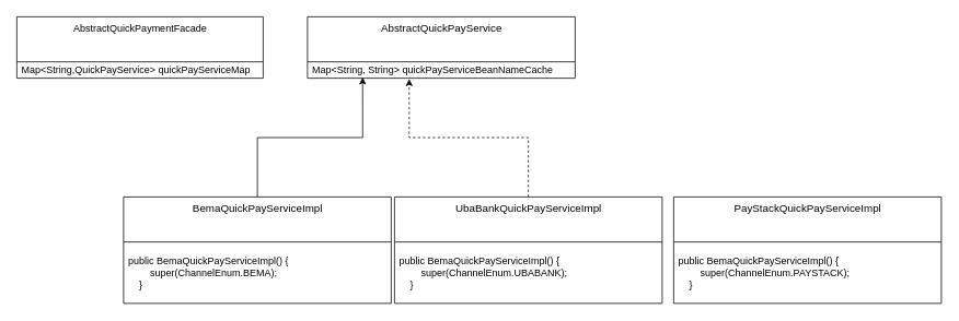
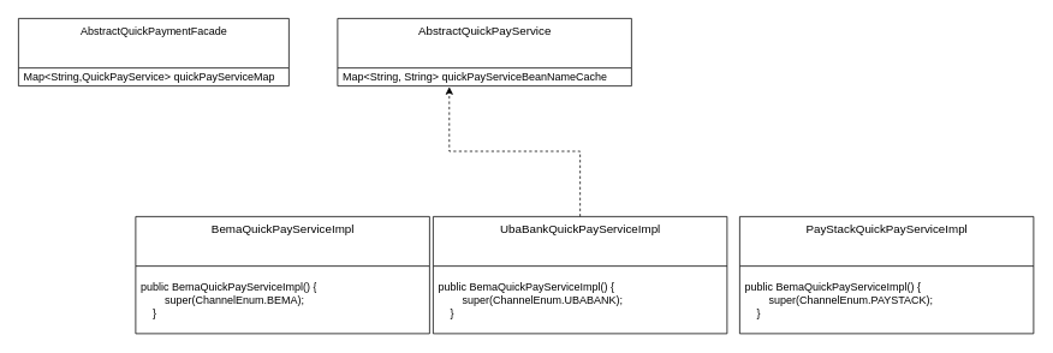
  <mxCell id="0" />
  <mxCell id="1" parent="0" />
  <mxCell id="2" value="AbstractQuickPaymentFacade" style="swimlane;fontStyle=0;align=center;verticalAlign=top;childLayout=stackLayout;horizontal=1;startSize=55;horizontalStack=0;resizeParent=1;resizeParentMax=0;resizeLast=0;collapsible=0;marginBottom=0;html=1;" vertex="1" parent="1"><mxGeometry x="20" y="20" width="300" height="75" as="geometry" /></mxCell>
  <mxCell id="3" value="Map&amp;lt;String,QuickPayService&amp;gt; quickPayServiceMap" style="text;html=1;strokeColor=none;fillColor=none;align=left;verticalAlign=middle;spacingLeft=4;spacingRight=4;overflow=hidden;rotatable=0;points=[[0,0.5],[1,0.5]];portConstraint=eastwest;" vertex="1" parent="2"><mxGeometry y="55" width="300" height="20" as="geometry" /></mxCell>
  <mxCell id="4" value="&lt;span style=&quot;font-size: 13.067px&quot;&gt;AbstractQuickPayService&lt;/span&gt;" style="swimlane;fontStyle=0;align=center;verticalAlign=top;childLayout=stackLayout;horizontal=1;startSize=55;horizontalStack=0;resizeParent=1;resizeParentMax=0;resizeLast=0;collapsible=0;marginBottom=0;html=1;" vertex="1" parent="1"><mxGeometry x="374" y="20" width="326" height="75" as="geometry" /></mxCell>
  <mxCell id="5" value="Map&amp;lt;String, String&amp;gt; quickPayServiceBeanNameCache" style="text;html=1;strokeColor=none;fillColor=none;align=left;verticalAlign=middle;spacingLeft=4;spacingRight=4;overflow=hidden;rotatable=0;points=[[0,0.5],[1,0.5]];portConstraint=eastwest;" vertex="1" parent="4"><mxGeometry y="55" width="326" height="20" as="geometry" /></mxCell>
- <mxCell id="6" style="edgeStyle=orthogonalEdgeStyle;rounded=0;orthogonalLoop=1;jettySize=auto;html=1;entryX=0.206;entryY=0.95;entryDx=0;entryDy=0;entryPerimeter=0;" edge="1" parent="1" source="7" target="5"><mxGeometry relative="1" as="geometry" /></mxCell>
  <mxCell id="7" value="&lt;span style=&quot;font-size: 13.067px&quot;&gt;BemaQuickPayServiceImpl&lt;/span&gt;" style="swimlane;fontStyle=0;align=center;verticalAlign=top;childLayout=stackLayout;horizontal=1;startSize=55;horizontalStack=0;resizeParent=1;resizeParentMax=0;resizeLast=0;collapsible=0;marginBottom=0;html=1;" vertex="1" parent="1"><mxGeometry x="150" y="240" width="326" height="130" as="geometry" /></mxCell>
  <mxCell id="8" value="&lt;div&gt;public BemaQuickPayServiceImpl() {&lt;/div&gt;&lt;div&gt;&amp;nbsp; &amp;nbsp; &amp;nbsp; &amp;nbsp; super(ChannelEnum.BEMA);&lt;/div&gt;&lt;div&gt;&amp;nbsp; &amp;nbsp; }&lt;/div&gt;" style="text;html=1;strokeColor=none;fillColor=none;align=left;verticalAlign=middle;spacingLeft=4;spacingRight=4;overflow=hidden;rotatable=0;points=[[0,0.5],[1,0.5]];portConstraint=eastwest;" vertex="1" parent="7"><mxGeometry y="55" width="326" height="75" as="geometry" /></mxCell>
  <mxCell id="9" style="edgeStyle=orthogonalEdgeStyle;rounded=0;orthogonalLoop=1;jettySize=auto;html=1;entryX=0.38;entryY=1.05;entryDx=0;entryDy=0;entryPerimeter=0;dashed=1;" edge="1" parent="1" source="10" target="5"><mxGeometry relative="1" as="geometry" /></mxCell>
  <mxCell id="10" value="&lt;span style=&quot;font-size: 13.067px&quot;&gt;UbaBankQuickPayServiceImpl&lt;/span&gt;" style="swimlane;fontStyle=0;align=center;verticalAlign=top;childLayout=stackLayout;horizontal=1;startSize=55;horizontalStack=0;resizeParent=1;resizeParentMax=0;resizeLast=0;collapsible=0;marginBottom=0;html=1;" vertex="1" parent="1"><mxGeometry x="480" y="240" width="326" height="130" as="geometry" /></mxCell>
  <mxCell id="11" value="&lt;div&gt;public BemaQuickPayServiceImpl() {&lt;/div&gt;&lt;div&gt;&amp;nbsp; &amp;nbsp; &amp;nbsp; &amp;nbsp; super(ChannelEnum.UBABANK);&lt;/div&gt;&lt;div&gt;&amp;nbsp; &amp;nbsp; }&lt;/div&gt;" style="text;html=1;strokeColor=none;fillColor=none;align=left;verticalAlign=middle;spacingLeft=4;spacingRight=4;overflow=hidden;rotatable=0;points=[[0,0.5],[1,0.5]];portConstraint=eastwest;" vertex="1" parent="10"><mxGeometry y="55" width="326" height="75" as="geometry" /></mxCell>
  <mxCell id="12" value="&lt;span style=&quot;font-size: 13.067px&quot;&gt;PayStackQuickPayServiceImpl&lt;/span&gt;" style="swimlane;fontStyle=0;align=center;verticalAlign=top;childLayout=stackLayout;horizontal=1;startSize=55;horizontalStack=0;resizeParent=1;resizeParentMax=0;resizeLast=0;collapsible=0;marginBottom=0;html=1;" vertex="1" parent="1"><mxGeometry x="820" y="240" width="326" height="130" as="geometry" /></mxCell>
  <mxCell id="13" value="&lt;div&gt;public BemaQuickPayServiceImpl() {&lt;/div&gt;&lt;div&gt;&amp;nbsp; &amp;nbsp; &amp;nbsp; &amp;nbsp; super(ChannelEnum.PAYSTACK);&lt;/div&gt;&lt;div&gt;&amp;nbsp; &amp;nbsp; }&lt;/div&gt;" style="text;html=1;strokeColor=none;fillColor=none;align=left;verticalAlign=middle;spacingLeft=4;spacingRight=4;overflow=hidden;rotatable=0;points=[[0,0.5],[1,0.5]];portConstraint=eastwest;" vertex="1" parent="12"><mxGeometry y="55" width="326" height="75" as="geometry" /></mxCell>
